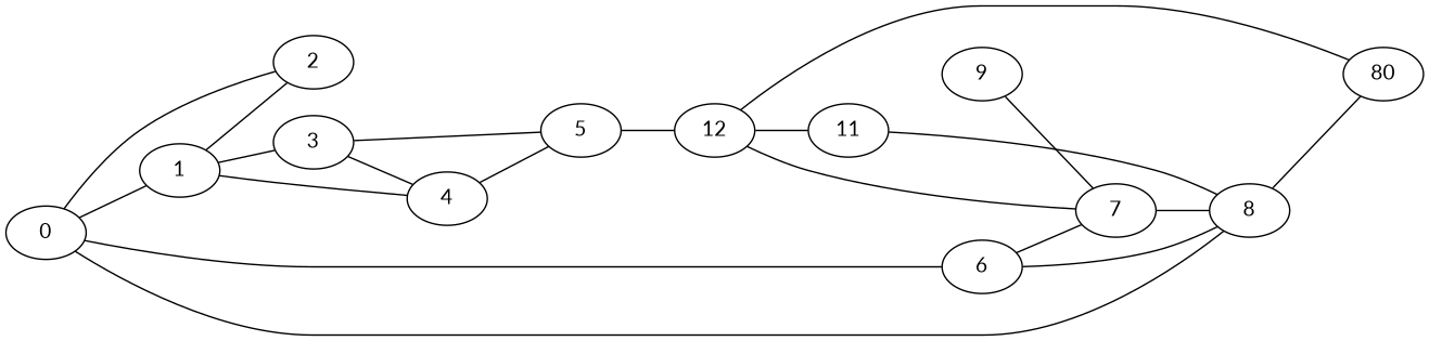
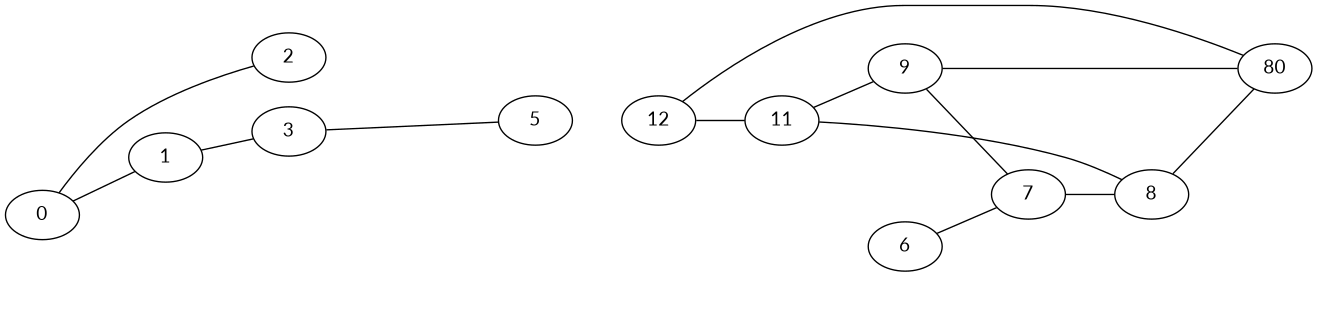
  graph {
    fontname=Lato
    rankdir=LR
    node [fontname=Lato]
    edge [fontname=Lato]
    0
    1
    2
    6
    8
    3
-   4
    7
    n9 [label=80]
    11
    5
    12
    9
    0 -- 1
    0 -- 2
-   0 -- 6
-   0 -- 8
-   1 -- 2
    1 -- 3
-   1 -- 4
-   6 -- 8
    6 -- 7
    8 -- n9
    8 -- 11
-   3 -- 4
    3 -- 5
-   4 -- 5
    7 -- 8
-   7 -- 12
    n9 -- 12
-   5 -- 12
+   11 -- 9
    12 -- 11
    9 -- 7
+   9 -- n9
  }
